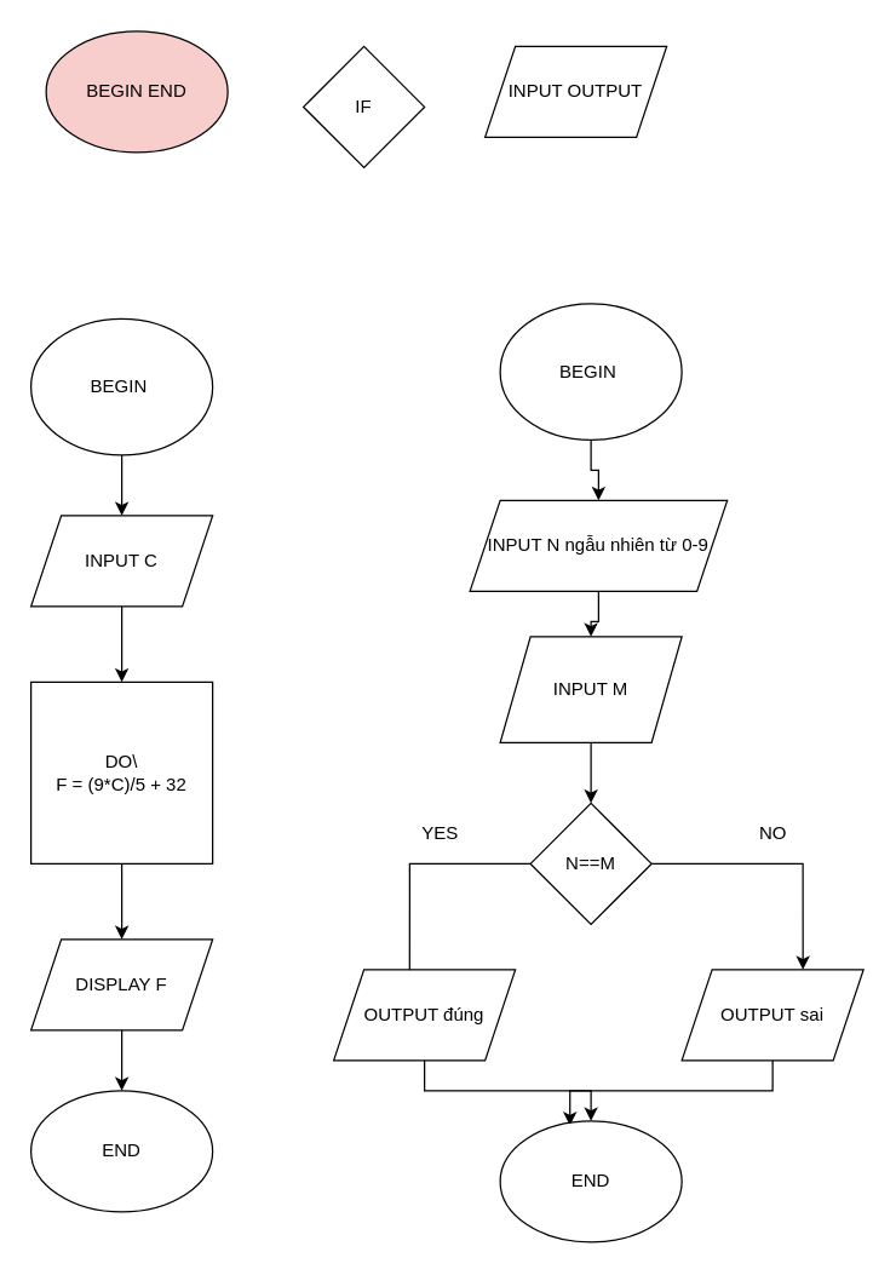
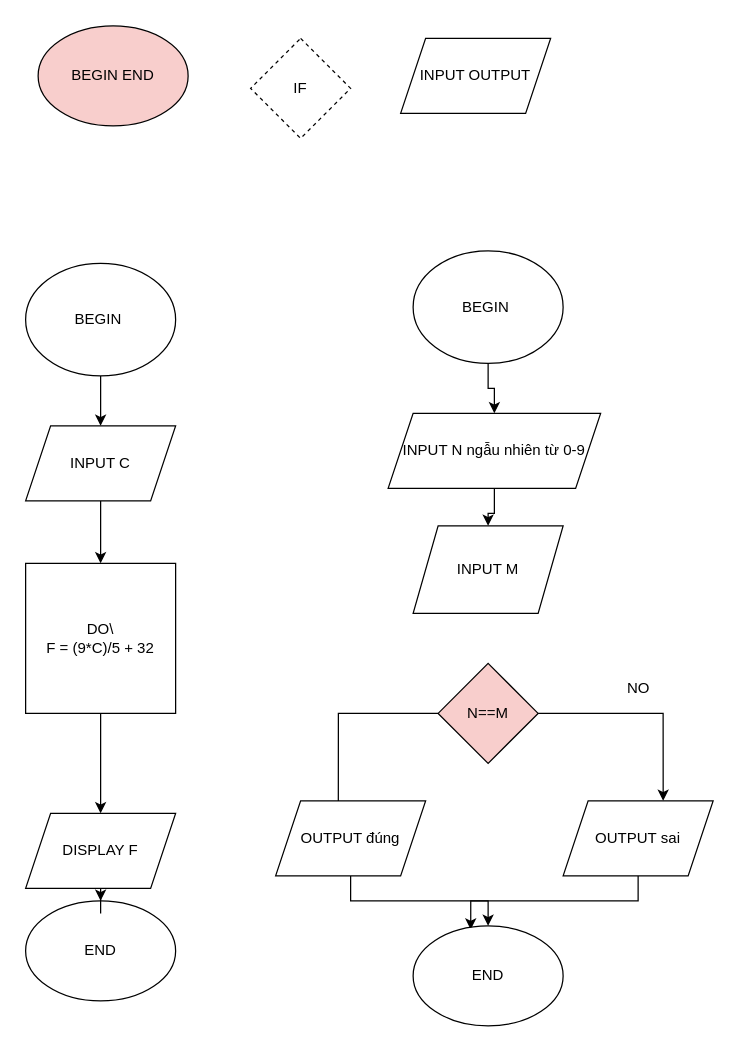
  <mxCell id="0" />
  <mxCell id="1" parent="0" />
  <mxCell id="2" value="BEGIN END" style="ellipse;whiteSpace=wrap;html=1;fillColor=#f8cecc;" vertex="1" parent="1"><mxGeometry x="30" y="20" width="120" height="80" as="geometry" /></mxCell>
- <mxCell id="3" value="IF" style="rhombus;whiteSpace=wrap;html=1;" vertex="1" parent="1"><mxGeometry x="200" y="30" width="80" height="80" as="geometry" /></mxCell>
+ <mxCell id="3" value="IF" style="rhombus;whiteSpace=wrap;html=1;dashed=1;" vertex="1" parent="1"><mxGeometry x="200" y="30" width="80" height="80" as="geometry" /></mxCell>
  <mxCell id="4" value="INPUT OUTPUT" style="shape=parallelogram;perimeter=parallelogramPerimeter;whiteSpace=wrap;html=1;fixedSize=1;" vertex="1" parent="1"><mxGeometry x="320" y="30" width="120" height="60" as="geometry" /></mxCell>
  <mxCell id="5" style="edgeStyle=orthogonalEdgeStyle;rounded=0;orthogonalLoop=1;jettySize=auto;html=1;entryX=0.5;entryY=0;entryDx=0;entryDy=0;" edge="1" parent="1" source="6" target="13"><mxGeometry relative="1" as="geometry" /></mxCell>
  <mxCell id="6" value="DO\&lt;br&gt;F = (9*C)/5 + 32" style="whiteSpace=wrap;html=1;aspect=fixed;" vertex="1" parent="1"><mxGeometry x="20" y="450" width="120" height="120" as="geometry" /></mxCell>
  <mxCell id="7" style="edgeStyle=orthogonalEdgeStyle;rounded=0;orthogonalLoop=1;jettySize=auto;html=1;" edge="1" parent="1" source="8" target="11"><mxGeometry relative="1" as="geometry" /></mxCell>
  <mxCell id="8" value="BEGIN&amp;nbsp;" style="ellipse;whiteSpace=wrap;html=1;" vertex="1" parent="1"><mxGeometry x="20" y="210" width="120" height="90" as="geometry" /></mxCell>
  <mxCell id="9" value="END" style="ellipse;whiteSpace=wrap;html=1;" vertex="1" parent="1"><mxGeometry x="20" y="720" width="120" height="80" as="geometry" /></mxCell>
  <mxCell id="10" style="edgeStyle=orthogonalEdgeStyle;rounded=0;orthogonalLoop=1;jettySize=auto;html=1;entryX=0.5;entryY=0;entryDx=0;entryDy=0;" edge="1" parent="1" source="11" target="6"><mxGeometry relative="1" as="geometry" /></mxCell>
  <mxCell id="11" value="INPUT C" style="shape=parallelogram;perimeter=parallelogramPerimeter;whiteSpace=wrap;html=1;fixedSize=1;" vertex="1" parent="1"><mxGeometry x="20" y="340" width="120" height="60" as="geometry" /></mxCell>
  <mxCell id="12" style="edgeStyle=orthogonalEdgeStyle;rounded=0;orthogonalLoop=1;jettySize=auto;html=1;" edge="1" parent="1" source="13" target="9"><mxGeometry relative="1" as="geometry" /></mxCell>
- <mxCell id="13" value="DISPLAY F" style="shape=parallelogram;perimeter=parallelogramPerimeter;whiteSpace=wrap;html=1;fixedSize=1;" vertex="1" parent="1"><mxGeometry x="20" y="620" width="120" height="60" as="geometry" /></mxCell>
+ <mxCell id="13" value="DISPLAY F" style="shape=parallelogram;perimeter=parallelogramPerimeter;whiteSpace=wrap;html=1;fixedSize=1;" vertex="1" parent="1"><mxGeometry x="20" y="650" width="120" height="60" as="geometry" /></mxCell>
  <mxCell id="14" style="edgeStyle=orthogonalEdgeStyle;rounded=0;orthogonalLoop=1;jettySize=auto;html=1;entryX=0.5;entryY=0;entryDx=0;entryDy=0;" edge="1" parent="1" source="15" target="17"><mxGeometry relative="1" as="geometry" /></mxCell>
  <mxCell id="15" value="BEGIN&amp;nbsp;" style="ellipse;whiteSpace=wrap;html=1;" vertex="1" parent="1"><mxGeometry x="330" y="200" width="120" height="90" as="geometry" /></mxCell>
  <mxCell id="16" style="edgeStyle=orthogonalEdgeStyle;rounded=0;orthogonalLoop=1;jettySize=auto;html=1;entryX=0.5;entryY=0;entryDx=0;entryDy=0;" edge="1" parent="1" source="17" target="19"><mxGeometry relative="1" as="geometry" /></mxCell>
  <mxCell id="17" value="INPUT N ngẫu nhiên từ 0-9" style="shape=parallelogram;perimeter=parallelogramPerimeter;whiteSpace=wrap;html=1;fixedSize=1;" vertex="1" parent="1"><mxGeometry x="310" y="330" width="170" height="60" as="geometry" /></mxCell>
- <mxCell id="18" style="edgeStyle=orthogonalEdgeStyle;rounded=0;orthogonalLoop=1;jettySize=auto;html=1;" edge="1" parent="1" source="19" target="22"><mxGeometry relative="1" as="geometry" /></mxCell>
  <mxCell id="19" value="INPUT M" style="shape=parallelogram;perimeter=parallelogramPerimeter;whiteSpace=wrap;html=1;fixedSize=1;" vertex="1" parent="1"><mxGeometry x="330" y="420" width="120" height="70" as="geometry" /></mxCell>
  <mxCell id="20" style="edgeStyle=orthogonalEdgeStyle;rounded=0;orthogonalLoop=1;jettySize=auto;html=1;entryX=0.418;entryY=0.011;entryDx=0;entryDy=0;entryPerimeter=0;endArrow=none;" edge="1" parent="1" source="22" target="24"><mxGeometry relative="1" as="geometry"><mxPoint x="270" y="570" as="targetPoint" /></mxGeometry></mxCell>
  <mxCell id="21" style="edgeStyle=orthogonalEdgeStyle;rounded=0;orthogonalLoop=1;jettySize=auto;html=1;entryX=0.667;entryY=0;entryDx=0;entryDy=0;entryPerimeter=0;" edge="1" parent="1" source="22" target="26"><mxGeometry relative="1" as="geometry"><mxPoint x="530" y="570" as="targetPoint" /></mxGeometry></mxCell>
- <mxCell id="22" value="N==M" style="rhombus;whiteSpace=wrap;html=1;" vertex="1" parent="1"><mxGeometry x="350" y="530" width="80" height="80" as="geometry" /></mxCell>
+ <mxCell id="22" value="N==M" style="rhombus;whiteSpace=wrap;html=1;fillColor=#f8cecc;" vertex="1" parent="1"><mxGeometry x="350" y="530" width="80" height="80" as="geometry" /></mxCell>
  <mxCell id="23" style="edgeStyle=orthogonalEdgeStyle;rounded=0;orthogonalLoop=1;jettySize=auto;html=1;" edge="1" parent="1" source="24" target="27"><mxGeometry relative="1" as="geometry" /></mxCell>
  <mxCell id="24" value="OUTPUT đúng" style="shape=parallelogram;perimeter=parallelogramPerimeter;whiteSpace=wrap;html=1;fixedSize=1;" vertex="1" parent="1"><mxGeometry x="220" y="640" width="120" height="60" as="geometry" /></mxCell>
  <mxCell id="25" style="edgeStyle=orthogonalEdgeStyle;rounded=0;orthogonalLoop=1;jettySize=auto;html=1;entryX=0.384;entryY=0.037;entryDx=0;entryDy=0;entryPerimeter=0;" edge="1" parent="1" source="26" target="27"><mxGeometry relative="1" as="geometry" /></mxCell>
  <mxCell id="26" value="OUTPUT&amp;nbsp;sai" style="shape=parallelogram;perimeter=parallelogramPerimeter;whiteSpace=wrap;html=1;fixedSize=1;" vertex="1" parent="1"><mxGeometry x="450" y="640" width="120" height="60" as="geometry" /></mxCell>
  <mxCell id="27" value="END" style="ellipse;whiteSpace=wrap;html=1;" vertex="1" parent="1"><mxGeometry x="330" y="740" width="120" height="80" as="geometry" /></mxCell>
- <mxCell id="28" value="YES" style="text;html=1;resizable=0;autosize=1;align=center;verticalAlign=middle;points=[];fillColor=none;strokeColor=none;rounded=0;" vertex="1" parent="1"><mxGeometry x="270" y="540" width="40" height="20" as="geometry" /></mxCell>
  <mxCell id="29" value="NO" style="text;html=1;resizable=0;autosize=1;align=center;verticalAlign=middle;points=[];fillColor=none;strokeColor=none;rounded=0;" vertex="1" parent="1"><mxGeometry x="495" y="540" width="30" height="20" as="geometry" /></mxCell>
